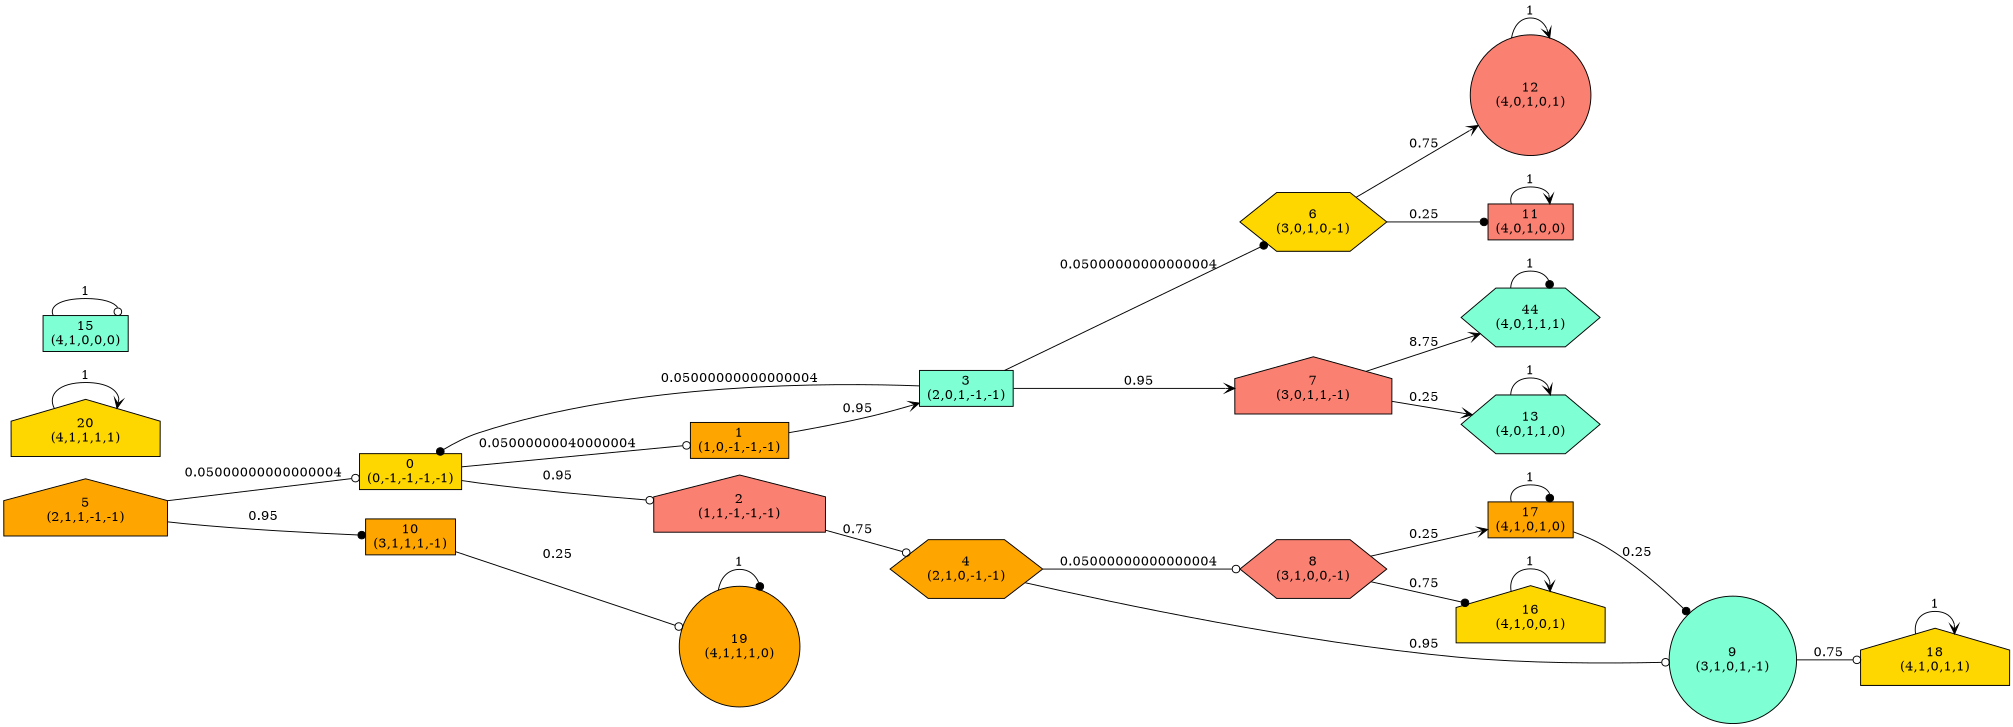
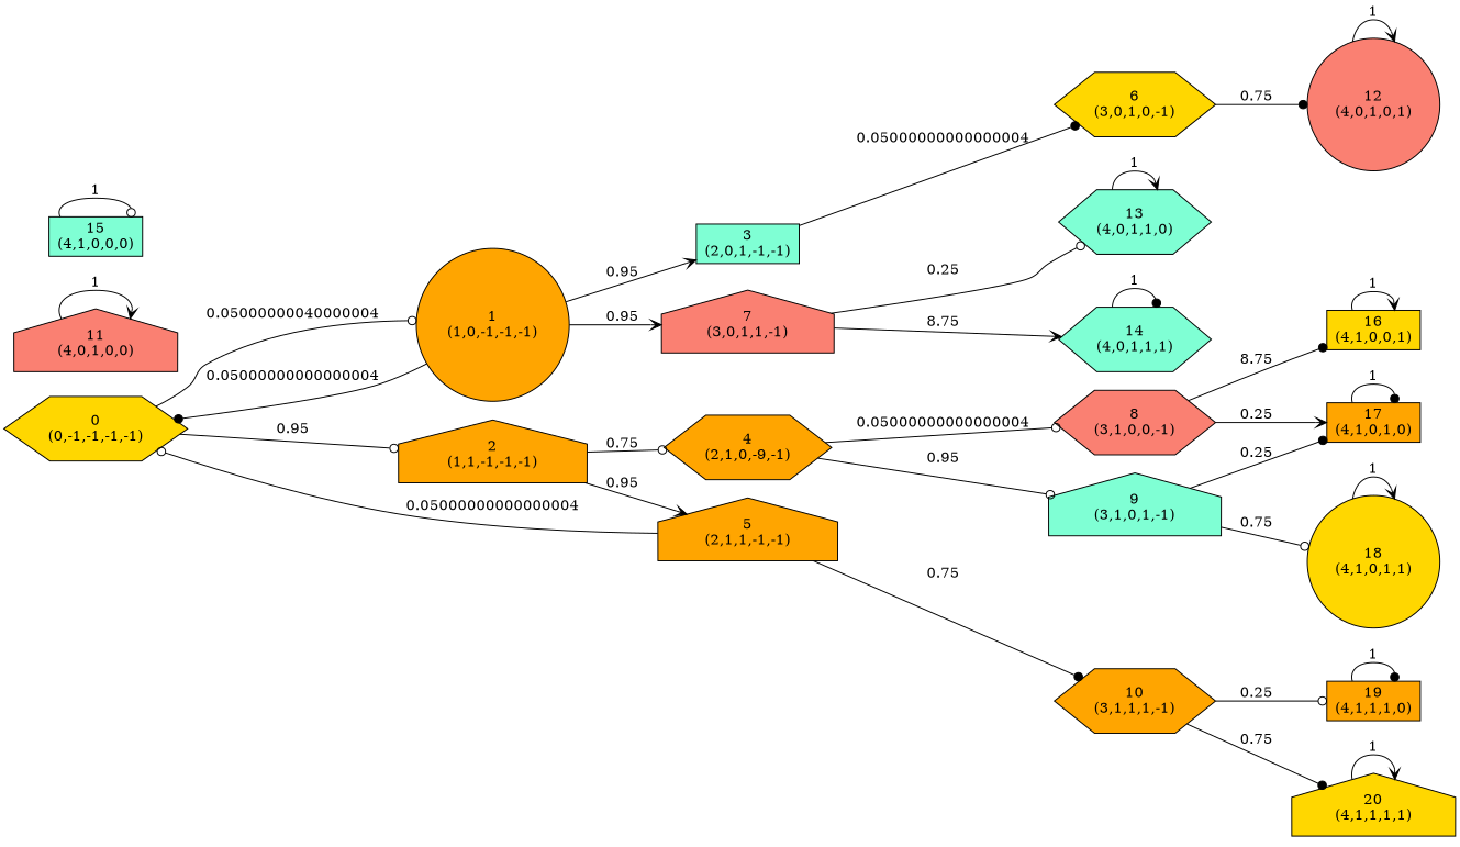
  digraph {
    rankdir=LR
    node [fillcolor=orange shape=hexagon style=filled]
    edge [arrowhead=vee]
-   n1 [fillcolor=gold label="0\n(0,-1,-1,-1,-1)" shape=box]
-   n2 [label="1\n(1,0,-1,-1,-1)" shape=box]
-   n3 [fillcolor=salmon label="2\n(1,1,-1,-1,-1)" shape=house]
+   n1 [fillcolor=gold label="0\n(0,-1,-1,-1,-1)"]
+   n2 [label="1\n(1,0,-1,-1,-1)" shape=circle]
+   n3 [label="2\n(1,1,-1,-1,-1)" shape=house]
    n4 [fillcolor=aquamarine label="3\n(2,0,1,-1,-1)" shape=box]
-   n5 [label="4\n(2,1,0,-1,-1)"]
+   n5 [label="4\n(2,1,0,-9,-1)"]
    n6 [label="5\n(2,1,1,-1,-1)" shape=house]
    n7 [fillcolor=gold label="6\n(3,0,1,0,-1)"]
    n8 [fillcolor=salmon label="7\n(3,0,1,1,-1)" shape=house]
    n9 [fillcolor=salmon label="8\n(3,1,0,0,-1)"]
-   n10 [fillcolor=aquamarine label="9\n(3,1,0,1,-1)" shape=circle]
-   n11 [label="10\n(3,1,1,1,-1)" shape=box]
-   n12 [fillcolor=salmon label="11\n(4,0,1,0,0)" shape=box]
+   n10 [fillcolor=aquamarine label="9\n(3,1,0,1,-1)" shape=house]
+   n11 [label="10\n(3,1,1,1,-1)"]
+   n12 [fillcolor=salmon label="11\n(4,0,1,0,0)" shape=house]
    n13 [fillcolor=salmon label="12\n(4,0,1,0,1)" shape=circle]
    n14 [fillcolor=aquamarine label="13\n(4,0,1,1,0)"]
-   n15 [fillcolor=aquamarine label="44\n(4,0,1,1,1)"]
-   n16 [fillcolor=gold label="16\n(4,1,0,0,1)" shape=house]
+   n15 [fillcolor=aquamarine label="14\n(4,0,1,1,1)"]
+   n16 [fillcolor=gold label="16\n(4,1,0,0,1)" shape=box]
    n17 [label="17\n(4,1,0,1,0)" shape=box]
-   n18 [fillcolor=gold label="18\n(4,1,0,1,1)" shape=house]
-   n19 [label="19\n(4,1,1,1,0)" shape=circle]
+   n18 [fillcolor=gold label="18\n(4,1,0,1,1)" shape=circle]
+   n19 [label="19\n(4,1,1,1,0)" shape=box]
    n20 [fillcolor=gold label="20\n(4,1,1,1,1)" shape=house]
    n21 [fillcolor=aquamarine label="15\n(4,1,0,0,0)" shape=box]
    n1 -> n2 [arrowhead=odot label=0.05000000040000004]
    n1 -> n3 [arrowhead=odot label=0.95]
-   n4 -> n1 [arrowhead=dot label=0.05000000000000004]
+   n2 -> n1 [arrowhead=dot label=0.05000000000000004]
    n2 -> n4 [label=0.95]
    n3 -> n5 [arrowhead=odot label=0.75]
+   n3 -> n6 [label=0.95]
    n4 -> n7 [arrowhead=dot label=0.05000000000000004]
-   n4 -> n8 [label=0.95]
+   n2 -> n8 [label=0.95]
    n5 -> n9 [arrowhead=odot label=0.05000000000000004]
    n5 -> n10 [arrowhead=odot label=0.95]
    n6 -> n1 [arrowhead=odot label=0.05000000000000004]
-   n6 -> n11 [arrowhead=dot label=0.95]
-   n7 -> n12 [arrowhead=dot label=0.25]
-   n7 -> n13 [label=0.75]
-   n8 -> n14 [label=0.25]
+   n6 -> n11 [arrowhead=dot label=0.75]
+   n7 -> n13 [arrowhead=dot label=0.75]
+   n8 -> n14 [arrowhead=odot label=0.25]
    n8 -> n15 [label=8.75]
-   n9 -> n16 [arrowhead=dot label=0.75]
+   n9 -> n16 [arrowhead=dot label=8.75]
    n9 -> n17 [label=0.25]
-   n17 -> n10 [arrowhead=dot label=0.25]
+   n10 -> n17 [arrowhead=dot label=0.25]
    n10 -> n18 [arrowhead=odot label=0.75]
    n11 -> n19 [arrowhead=odot label=0.25]
+   n11 -> n20 [arrowhead=dot label=0.75]
    n12 -> n12 [label=1]
    n13 -> n13 [label=1]
    n14 -> n14 [label=1]
    n15 -> n15 [arrowhead=dot label=1]
    n16 -> n16 [label=1]
    n17 -> n17 [arrowhead=dot label=1]
    n18 -> n18 [label=1]
    n19 -> n19 [arrowhead=dot label=1]
    n20 -> n20 [label=1]
    n21 -> n21 [arrowhead=odot label=1]
  }
